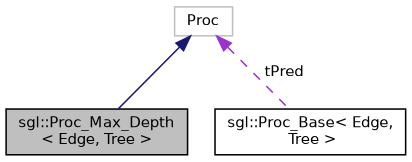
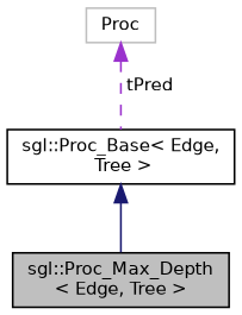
  digraph {
    node [color=black fillcolor=white fontname=Helvetica fontsize=10 shape=record style=filled]
    edge [dir=back fontname=Helvetica fontsize=10 labelfontname=Helvetica labelfontsize=10]
    n1 [fillcolor=grey75 fontcolor=black height=0.2 label="sgl::Proc_Max_Depth\l\< Edge, Tree \>" width=0.4]
    n2 [height=0.2 label="sgl::Proc_Base\< Edge,\l Tree \>" width=0.4]
    n3 [color=grey75 height=0.2 label=Proc width=0.4]
-   n3 -> n1 [color=midnightblue style=solid]
+   n2 -> n1 [color=midnightblue style=solid]
    n3 -> n2 [color=darkorchid3 label=" tPred" style=dashed]
  }
